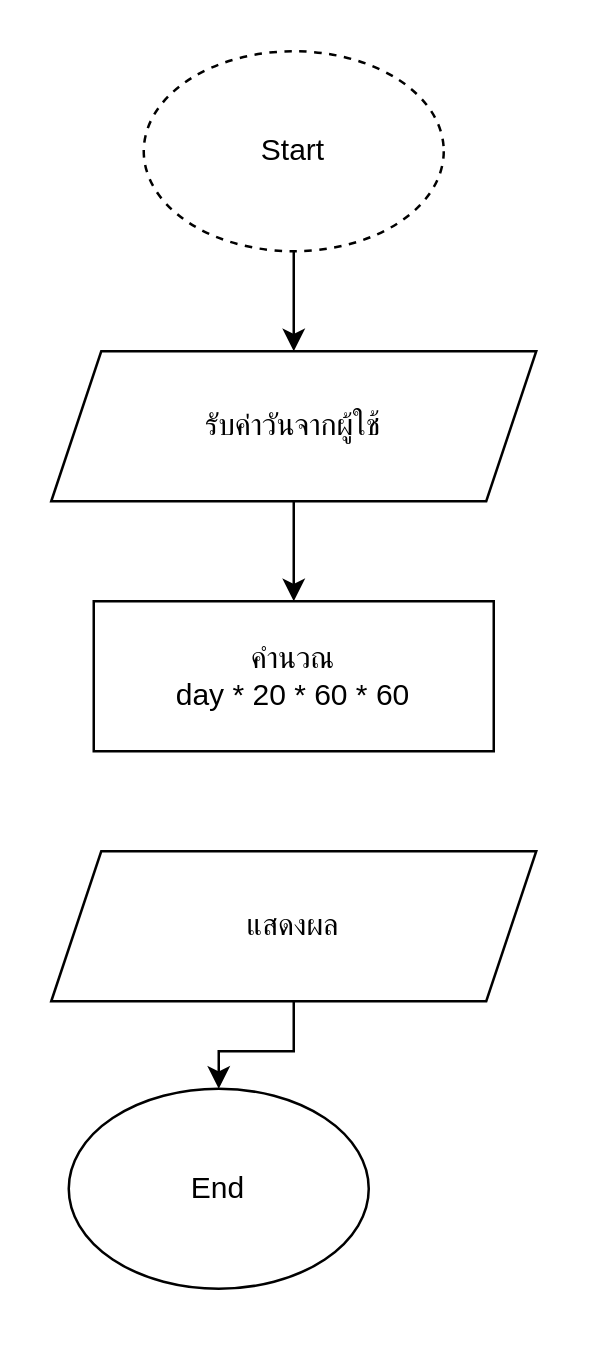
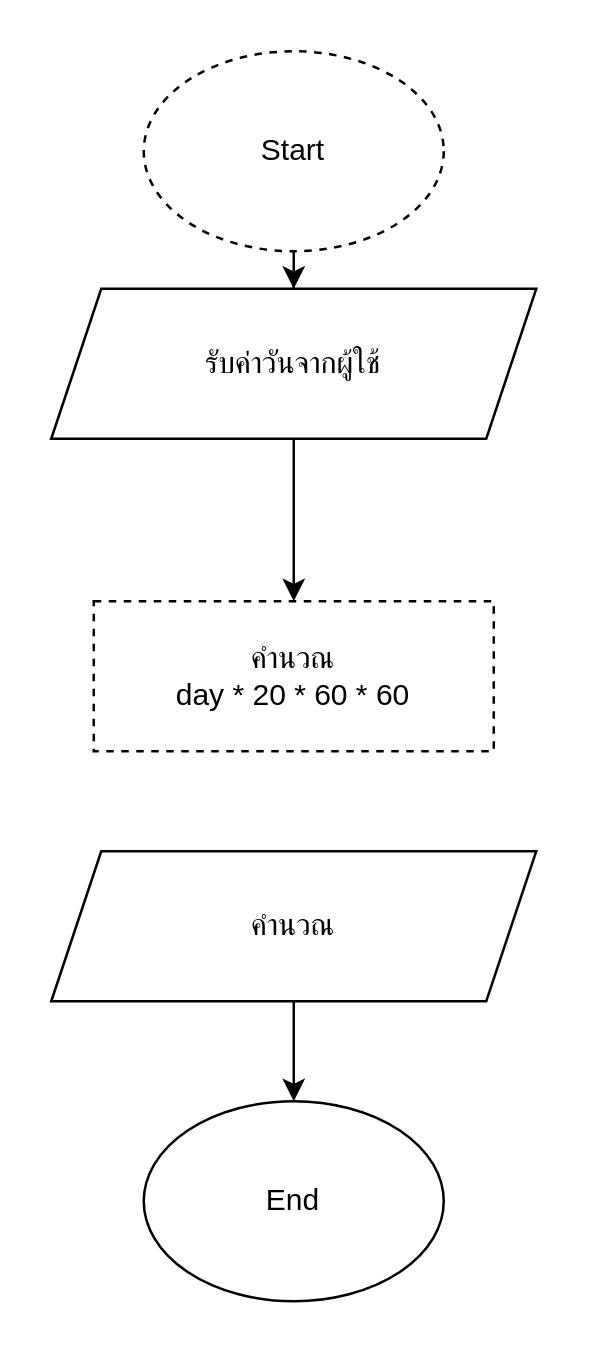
  <mxCell id="0" />
  <mxCell id="1" parent="0" />
  <mxCell id="2" value="" style="edgeStyle=orthogonalEdgeStyle;rounded=0;orthogonalLoop=1;jettySize=auto;html=1;" edge="1" parent="1" source="3" target="6"><mxGeometry relative="1" as="geometry" /></mxCell>
  <mxCell id="3" value="Start" style="ellipse;whiteSpace=wrap;html=1;dashed=1;" parent="1" vertex="1"><mxGeometry x="57" y="20" width="120" height="80" as="geometry" /></mxCell>
- <mxCell id="4" value="End" style="ellipse;whiteSpace=wrap;html=1;" parent="1" vertex="1"><mxGeometry x="27" y="435" width="120" height="80" as="geometry" /></mxCell>
+ <mxCell id="4" value="End" style="ellipse;whiteSpace=wrap;html=1;" parent="1" vertex="1"><mxGeometry x="57" y="440" width="120" height="80" as="geometry" /></mxCell>
  <mxCell id="5" value="" style="edgeStyle=orthogonalEdgeStyle;rounded=0;orthogonalLoop=1;jettySize=auto;html=1;" edge="1" parent="1" source="6" target="7"><mxGeometry relative="1" as="geometry" /></mxCell>
- <mxCell id="6" value="รับค่าวันจากผู้ใช้" style="shape=parallelogram;perimeter=parallelogramPerimeter;whiteSpace=wrap;html=1;fixedSize=1;" vertex="1" parent="1"><mxGeometry x="20" y="140" width="194" height="60" as="geometry" /></mxCell>
- <mxCell id="7" value="คำนวณ&lt;div&gt;day * 20 * 60 * 60&lt;/div&gt;" style="rounded=0;whiteSpace=wrap;html=1;" vertex="1" parent="1"><mxGeometry x="37" y="240" width="160" height="60" as="geometry" /></mxCell>
+ <mxCell id="6" value="รับค่าวันจากผู้ใช้" style="shape=parallelogram;perimeter=parallelogramPerimeter;whiteSpace=wrap;html=1;fixedSize=1;" vertex="1" parent="1"><mxGeometry x="20" y="115" width="194" height="60" as="geometry" /></mxCell>
+ <mxCell id="7" value="คำนวณ&lt;div&gt;day * 20 * 60 * 60&lt;/div&gt;" style="rounded=0;whiteSpace=wrap;html=1;dashed=1;" vertex="1" parent="1"><mxGeometry x="37" y="240" width="160" height="60" as="geometry" /></mxCell>
  <mxCell id="8" value="" style="edgeStyle=orthogonalEdgeStyle;rounded=0;orthogonalLoop=1;jettySize=auto;html=1;" edge="1" parent="1" source="9" target="4"><mxGeometry relative="1" as="geometry" /></mxCell>
- <mxCell id="9" value="แสดงผล" style="shape=parallelogram;perimeter=parallelogramPerimeter;whiteSpace=wrap;html=1;fixedSize=1;" vertex="1" parent="1"><mxGeometry x="20" y="340" width="194" height="60" as="geometry" /></mxCell>
+ <mxCell id="9" value="คำนวณ" style="shape=parallelogram;perimeter=parallelogramPerimeter;whiteSpace=wrap;html=1;fixedSize=1;" vertex="1" parent="1"><mxGeometry x="20" y="340" width="194" height="60" as="geometry" /></mxCell>
